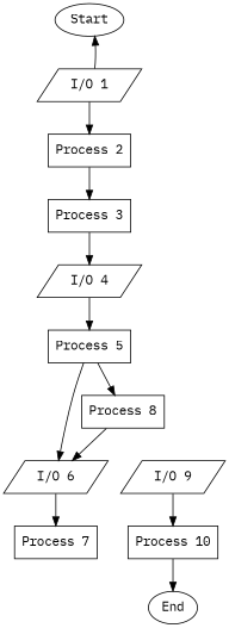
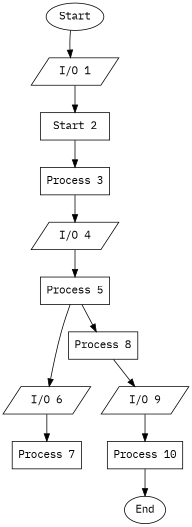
  digraph {
    fontname="IBM Plex Mono"
    rankdir=TB
    node [fontname="IBM Plex Mono" shape=box]
    edge [fontname="IBM Plex Mono"]
    n1 [label=Start shape=oval]
    n2 [label="I/O 1" shape=parallelogram]
-   n3 [label="Process 2"]
+   n3 [label="Start 2"]
    n4 [label="Process 3"]
    n5 [label="I/O 4" shape=parallelogram]
    n6 [label="Process 5"]
    n7 [label="I/O 6" shape=parallelogram]
    n8 [label="Process 8"]
    n9 [label="Process 7"]
    n10 [label="I/O 9" shape=parallelogram]
    n11 [label="Process 10"]
    n12 [label=End shape=oval]
-   n2 -> n1
+   n1 -> n2
    n2 -> n3
    n3 -> n4
    n4 -> n5
    n5 -> n6
    n6 -> n7
    n6 -> n8
    n7 -> n9
-   n8 -> n7
+   n8 -> n10
    n10 -> n11
    n11 -> n12
  }
